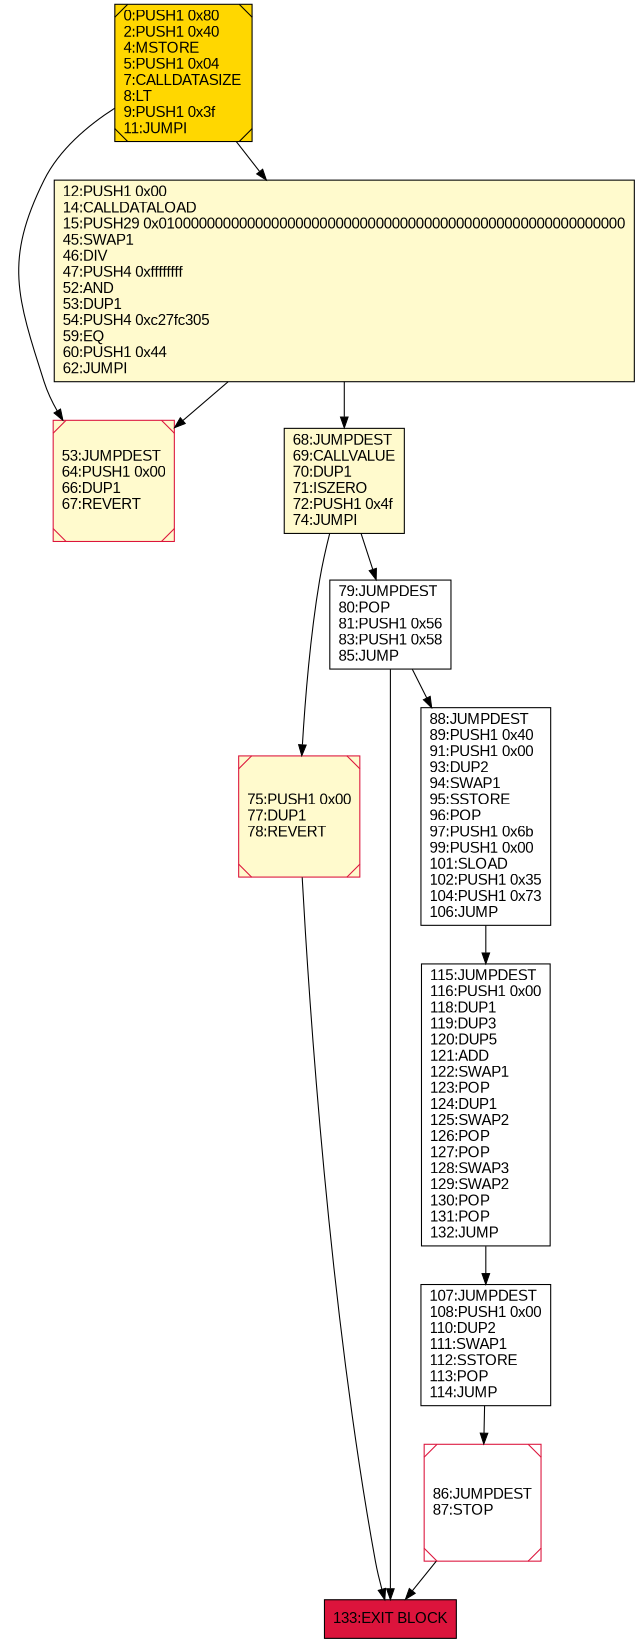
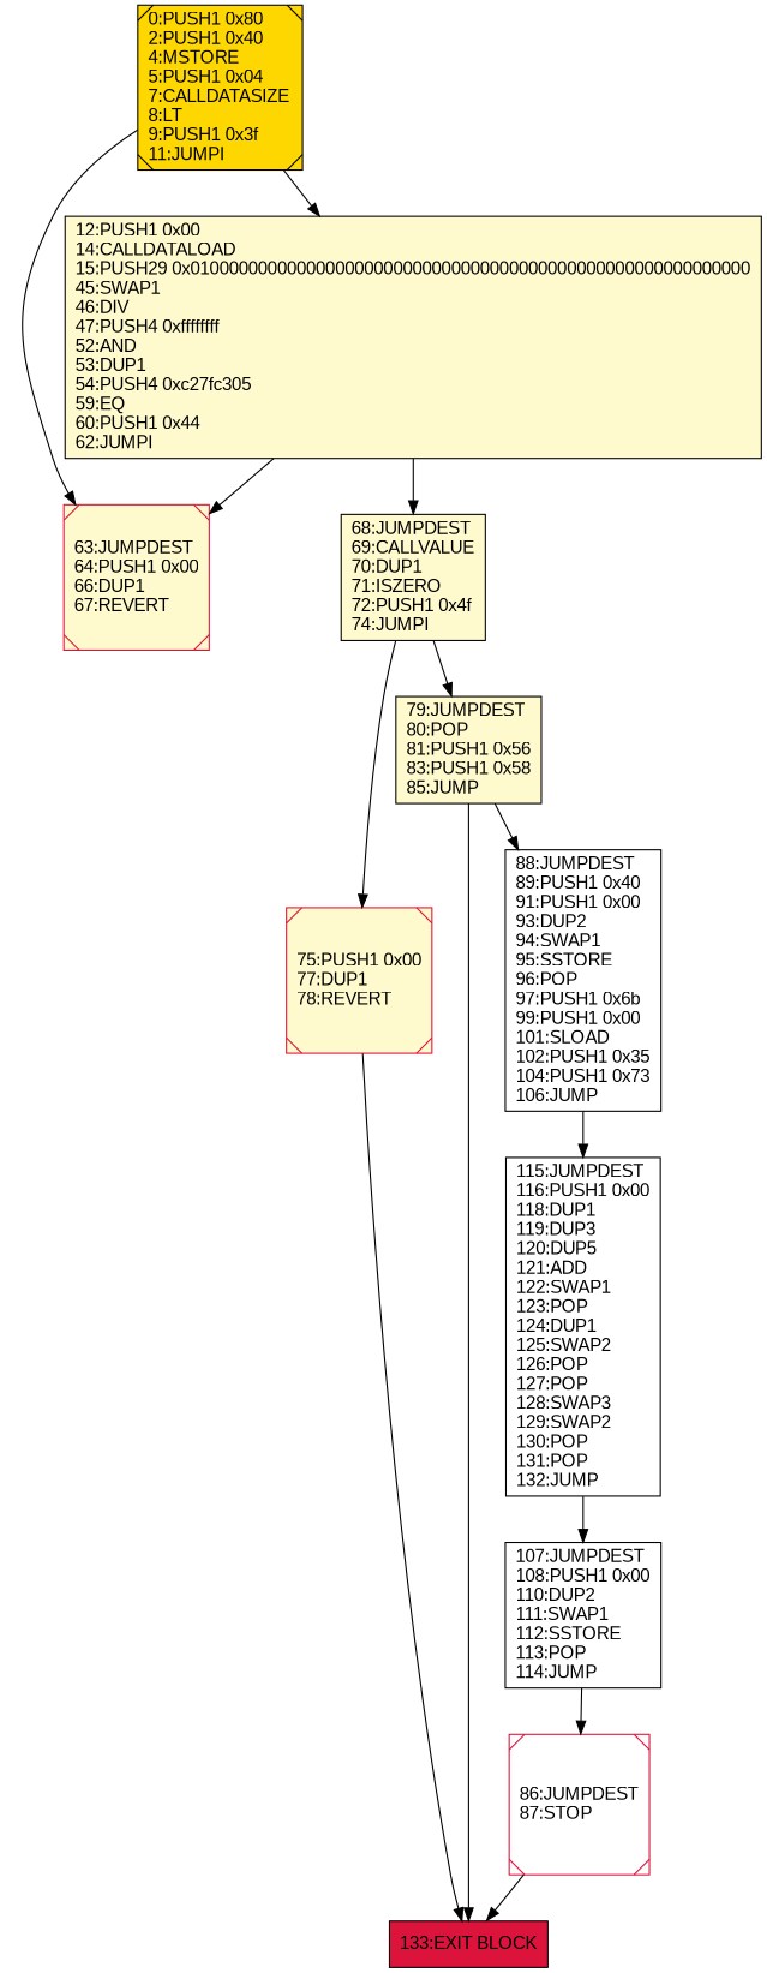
  digraph {
    rankdir=UD
    node [color=black fillcolor=lemonchiffon fontcolor=black fontname=arial shape=box style=filled]
    n1 [fillcolor=gold label="0:PUSH1 0x80\l2:PUSH1 0x40\l4:MSTORE\l5:PUSH1 0x04\l7:CALLDATASIZE\l8:LT\l9:PUSH1 0x3f\l11:JUMPI\l" shape=Msquare]
    n2 [label="12:PUSH1 0x00\l14:CALLDATALOAD\l15:PUSH29 0x0100000000000000000000000000000000000000000000000000000000\l45:SWAP1\l46:DIV\l47:PUSH4 0xffffffff\l52:AND\l53:DUP1\l54:PUSH4 0xc27fc305\l59:EQ\l60:PUSH1 0x44\l62:JUMPI\l"]
-   n3 [color=crimson label="53:JUMPDEST\l64:PUSH1 0x00\l66:DUP1\l67:REVERT\l" shape=Msquare]
+   n3 [color=crimson label="63:JUMPDEST\l64:PUSH1 0x00\l66:DUP1\l67:REVERT\l" shape=Msquare]
    n4 [label="68:JUMPDEST\l69:CALLVALUE\l70:DUP1\l71:ISZERO\l72:PUSH1 0x4f\l74:JUMPI\l"]
    n5 [color=crimson label="75:PUSH1 0x00\l77:DUP1\l78:REVERT\l" shape=Msquare]
-   n6 [fillcolor=white label="79:JUMPDEST\l80:POP\l81:PUSH1 0x56\l83:PUSH1 0x58\l85:JUMP\l"]
+   n6 [label="79:JUMPDEST\l80:POP\l81:PUSH1 0x56\l83:PUSH1 0x58\l85:JUMP\l"]
    n7 [fillcolor=crimson label="133:EXIT BLOCK\l"]
    n8 [fillcolor=white label="88:JUMPDEST\l89:PUSH1 0x40\l91:PUSH1 0x00\l93:DUP2\l94:SWAP1\l95:SSTORE\l96:POP\l97:PUSH1 0x6b\l99:PUSH1 0x00\l101:SLOAD\l102:PUSH1 0x35\l104:PUSH1 0x73\l106:JUMP\l"]
    n9 [fillcolor=white label="115:JUMPDEST\l116:PUSH1 0x00\l118:DUP1\l119:DUP3\l120:DUP5\l121:ADD\l122:SWAP1\l123:POP\l124:DUP1\l125:SWAP2\l126:POP\l127:POP\l128:SWAP3\l129:SWAP2\l130:POP\l131:POP\l132:JUMP\l"]
    n10 [color=crimson fillcolor=white label="86:JUMPDEST\l87:STOP\l" shape=Msquare]
    n11 [fillcolor=white label="107:JUMPDEST\l108:PUSH1 0x00\l110:DUP2\l111:SWAP1\l112:SSTORE\l113:POP\l114:JUMP\l"]
    n1 -> n2
    n1 -> n3
    n2 -> n3
    n2 -> n4
    n4 -> n5
    n4 -> n6
    n5 -> n7
    n6 -> n7
    n6 -> n8
    n8 -> n9
    n9 -> n11
    n10 -> n7
    n11 -> n10
  }
